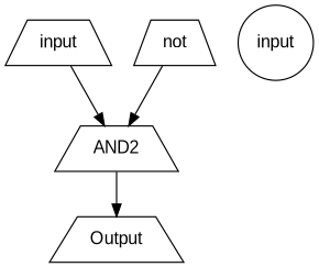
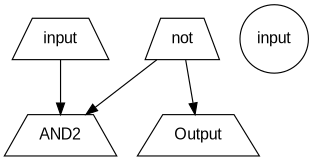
  digraph {
    fontname="Liberation Sans"
    node [fontname="Liberation Sans" shape=trapezium]
    edge [fontname="Liberation Sans"]
    n1 [label=input]
    n2 [label=AND2]
    n3 [label=input shape=circle]
    n4 [label=not]
    n5 [label=Output]
    n1 -> n2
    n4 -> n2
-   n2 -> n5
+   n4 -> n5
  }
